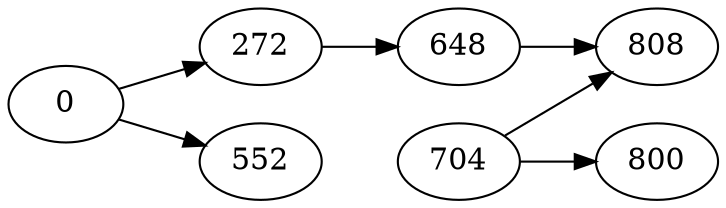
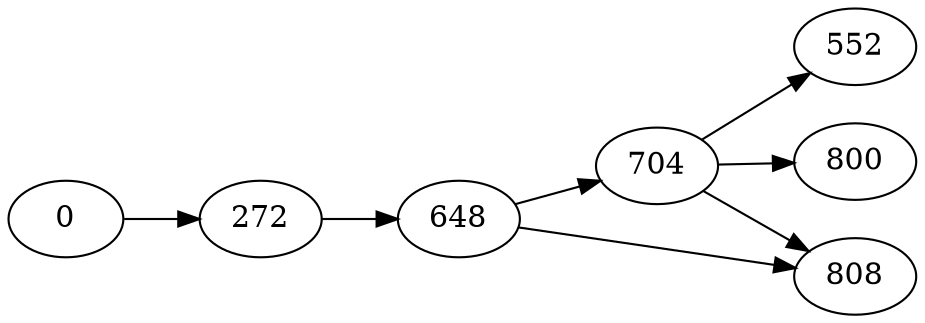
  strict digraph {
    rankdir=LR
    0 [code="['mov r6, r1', 'mov r3, r10', 'add r3, 0xfffffff8', 'lddw r1, 0x0', 'mov r2, r6', 'call 0x1', 'ldxb r3, [r6+13]', 'lsh r3, 0x8', 'ldxb r1, [r6+12]', 'or r3, r1', 'ldxdw r2, [r10-8]', 'ldxdw r1, [r2]', 'add r1, r3', 'stxdw [r2], r1', 'ldxdw r3, [r2+8]', 'add r3, 0x1', 'stxdw [r2+8], r3', 'ldxb r3, [r6+5]', 'lsh r3, 0x8', 'ldxb r4, [r6+4]', 'or r3, r4', 'ldxb r4, [r6+6]', 'ldxb r5, [r6+7]', 'lsh r5, 0x8', 'or r5, r4', 'lsh r5, 0x10', 'or r5, r3', 'ldxw r3, [r2+24]', 'sub r5, r3', 'lsh r5, 0x20', 'rsh r5, 0x20', 'mov r3, 0x6', 'jgt r3, r5, +36']"]
    272 [code="['ldxdw r3, [r2+16]', 'sub r1, r3', 'lsh r3, 0x3', 'add r1, r3', 'rsh r1, 0x3', 'stxdw [r2+16], r1', 'ldxb r3, [r6+1]', 'lsh r3, 0x8', 'ldxb r1, [r6]', 'or r3, r1', 'ldxb r1, [r6+3]', 'lsh r1, 0x8', 'ldxb r4, [r6+2]', 'or r1, r4', 'lsh r1, 0x10', 'or r1, r3', 'mov r3, 0x20', 'call 0x1f', 'ldxb r1, [r6+5]', 'lsh r1, 0x8', 'ldxb r2, [r6+4]', 'or r1, r2', 'ldxb r2, [r6+6]', 'ldxb r3, [r6+7]', 'lsh r3, 0x8', 'or r3, r2', 'lsh r3, 0x10', 'or r3, r1', 'ldxdw r1, [r10-8]', 'stxw [r1+24], r3', 'mov r2, 0x0', 'stxdw [r1+8], r2', 'stxdw [r1], r2', 'ldxw r2, [r1+28]', 'add r2, 0x1']"]
    552 [code="['stxw [r1+28], r2', 'ldxb r1, [r6+20]', 'lsh r1, 0x38', 'arsh r1, 0x38', 'mov r8, 0x0', 'jsgt r8, r1, +7']"]
    648 [code="['call 0x2', 'lddw r7, 0xfffffffd', 'ldxb r1, [r6+14]', 'lsh r1, 0x38', 'arsh r1, 0x38', 'jsgt r8, r1, +14']"]
    704 [code="['add r6, 0xe', 'mov r3, r10', 'add r3, 0xfffffff0', 'lddw r1, 0x0', 'mov r2, r6', 'call 0x1', 'lsh r0, 0x20', 'rsh r0, 0x20', 'lddw r1, 0xffffffff', 'jeq r0, r1, +2']"]
    808 [code="['ldxw r7, [r1]', 'mov r0, r7', 'exit']"]
    800 [code="['ldxdw r1, [r10-16]']"]
    0 -> 272
-   0 -> 552
+   704 -> 552
    272 -> 648
+   648 -> 704
    648 -> 808
    704 -> 808
    704 -> 800
  }
